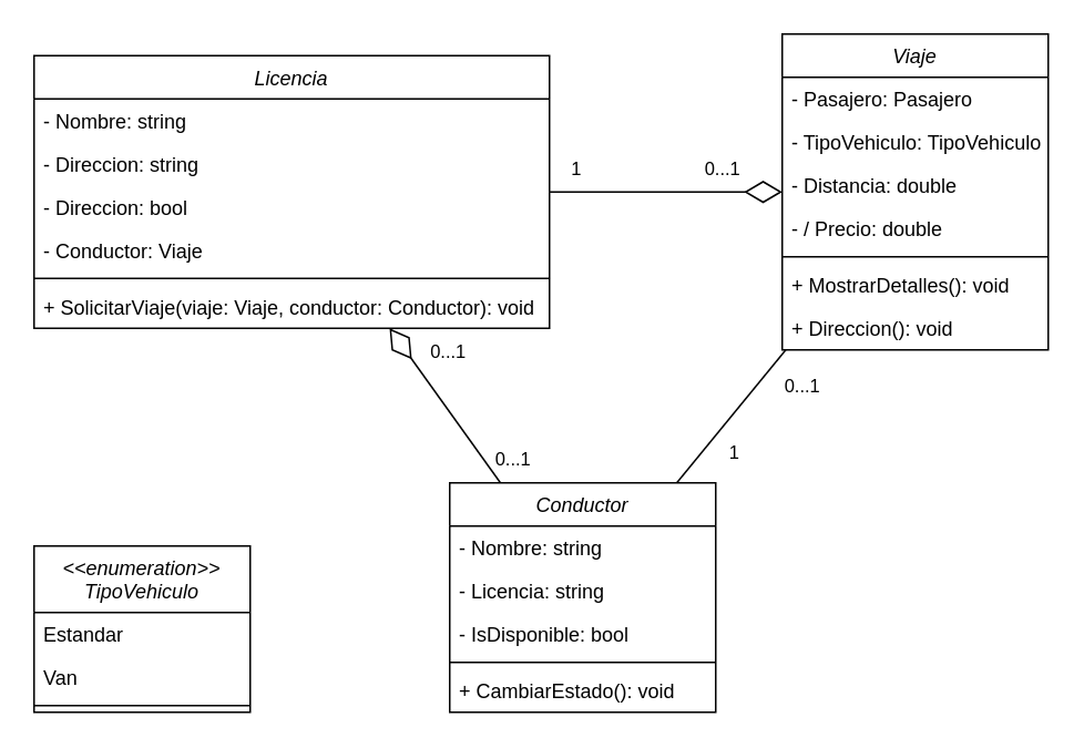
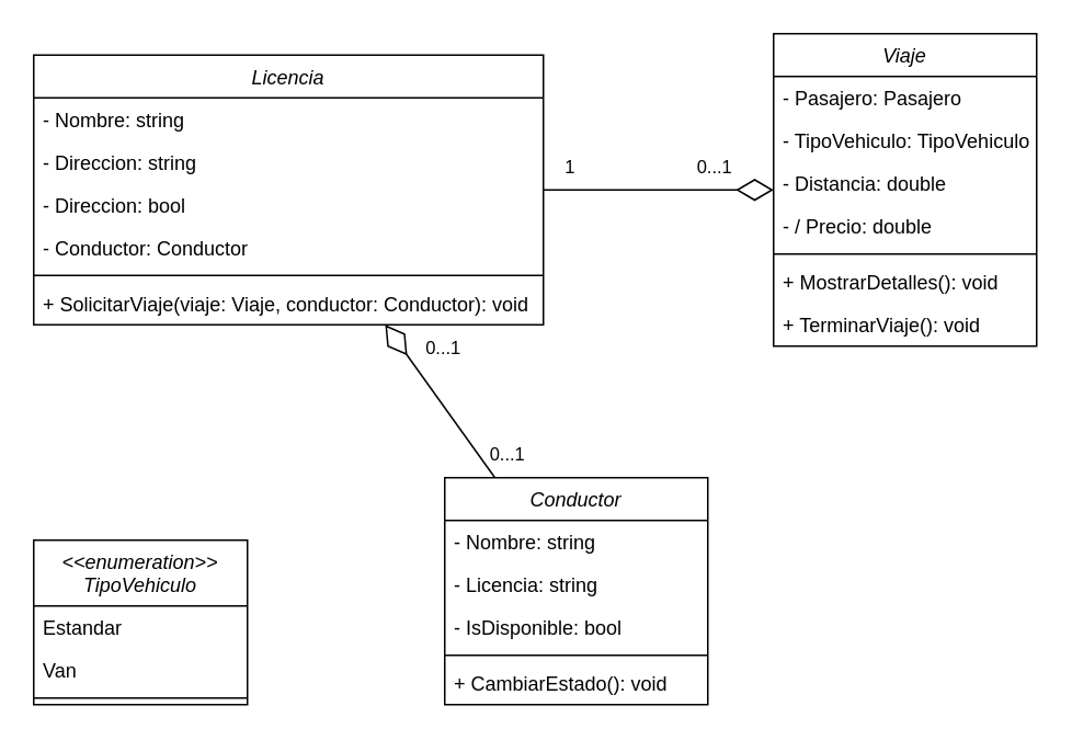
  <mxCell id="0" />
  <mxCell id="1" parent="0" />
  <mxCell id="2" value="Conductor" style="swimlane;fontStyle=2;align=center;verticalAlign=top;childLayout=stackLayout;horizontal=1;startSize=26;horizontalStack=0;resizeParent=1;resizeLast=0;collapsible=1;marginBottom=0;rounded=0;shadow=0;strokeWidth=1;" parent="1" vertex="1"><mxGeometry x="270" y="290" width="160" height="138" as="geometry"><mxRectangle x="230" y="140" width="160" height="26" as="alternateBounds" /></mxGeometry></mxCell>
  <mxCell id="3" value="- Nombre: string" style="text;align=left;verticalAlign=top;spacingLeft=4;spacingRight=4;overflow=hidden;rotatable=0;points=[[0,0.5],[1,0.5]];portConstraint=eastwest;" parent="2" vertex="1"><mxGeometry y="26" width="160" height="26" as="geometry" /></mxCell>
  <mxCell id="4" value="- Licencia: string" style="text;align=left;verticalAlign=top;spacingLeft=4;spacingRight=4;overflow=hidden;rotatable=0;points=[[0,0.5],[1,0.5]];portConstraint=eastwest;" parent="2" vertex="1"><mxGeometry y="52" width="160" height="26" as="geometry" /></mxCell>
  <mxCell id="5" value="- IsDisponible: bool" style="text;align=left;verticalAlign=top;spacingLeft=4;spacingRight=4;overflow=hidden;rotatable=0;points=[[0,0.5],[1,0.5]];portConstraint=eastwest;" parent="2" vertex="1"><mxGeometry y="78" width="160" height="26" as="geometry" /></mxCell>
  <mxCell id="6" value="" style="line;html=1;strokeWidth=1;align=left;verticalAlign=middle;spacingTop=-1;spacingLeft=3;spacingRight=3;rotatable=0;labelPosition=right;points=[];portConstraint=eastwest;" parent="2" vertex="1"><mxGeometry y="104" width="160" height="8" as="geometry" /></mxCell>
  <mxCell id="7" value="+ CambiarEstado(): void" style="text;align=left;verticalAlign=top;spacingLeft=4;spacingRight=4;overflow=hidden;rotatable=0;points=[[0,0.5],[1,0.5]];portConstraint=eastwest;" parent="2" vertex="1"><mxGeometry y="112" width="160" height="26" as="geometry" /></mxCell>
  <mxCell id="8" value="Licencia" style="swimlane;fontStyle=2;align=center;verticalAlign=top;childLayout=stackLayout;horizontal=1;startSize=26;horizontalStack=0;resizeParent=1;resizeLast=0;collapsible=1;marginBottom=0;rounded=0;shadow=0;strokeWidth=1;" parent="1" vertex="1"><mxGeometry x="20" y="33" width="310" height="164" as="geometry"><mxRectangle x="230" y="140" width="160" height="26" as="alternateBounds" /></mxGeometry></mxCell>
  <mxCell id="9" value="- Nombre: string" style="text;align=left;verticalAlign=top;spacingLeft=4;spacingRight=4;overflow=hidden;rotatable=0;points=[[0,0.5],[1,0.5]];portConstraint=eastwest;" parent="8" vertex="1"><mxGeometry y="26" width="310" height="26" as="geometry" /></mxCell>
  <mxCell id="10" value="- Direccion: string" style="text;align=left;verticalAlign=top;spacingLeft=4;spacingRight=4;overflow=hidden;rotatable=0;points=[[0,0.5],[1,0.5]];portConstraint=eastwest;" parent="8" vertex="1"><mxGeometry y="52" width="310" height="26" as="geometry" /></mxCell>
  <mxCell id="11" value="- Direccion: bool" style="text;align=left;verticalAlign=top;spacingLeft=4;spacingRight=4;overflow=hidden;rotatable=0;points=[[0,0.5],[1,0.5]];portConstraint=eastwest;" parent="8" vertex="1"><mxGeometry y="78" width="310" height="26" as="geometry" /></mxCell>
- <mxCell id="12" value="- Conductor: Viaje" style="text;align=left;verticalAlign=top;spacingLeft=4;spacingRight=4;overflow=hidden;rotatable=0;points=[[0,0.5],[1,0.5]];portConstraint=eastwest;" parent="8" vertex="1"><mxGeometry y="104" width="310" height="26" as="geometry" /></mxCell>
+ <mxCell id="12" value="- Conductor: Conductor" style="text;align=left;verticalAlign=top;spacingLeft=4;spacingRight=4;overflow=hidden;rotatable=0;points=[[0,0.5],[1,0.5]];portConstraint=eastwest;" parent="8" vertex="1"><mxGeometry y="104" width="310" height="26" as="geometry" /></mxCell>
  <mxCell id="13" value="" style="line;html=1;strokeWidth=1;align=left;verticalAlign=middle;spacingTop=-1;spacingLeft=3;spacingRight=3;rotatable=0;labelPosition=right;points=[];portConstraint=eastwest;" parent="8" vertex="1"><mxGeometry y="130" width="310" height="8" as="geometry" /></mxCell>
  <mxCell id="14" value="+ SolicitarViaje(viaje: Viaje, conductor: Conductor): void" style="text;align=left;verticalAlign=top;spacingLeft=4;spacingRight=4;overflow=hidden;rotatable=0;points=[[0,0.5],[1,0.5]];portConstraint=eastwest;" parent="8" vertex="1"><mxGeometry y="138" width="310" height="26" as="geometry" /></mxCell>
  <mxCell id="15" value="Viaje" style="swimlane;fontStyle=2;align=center;verticalAlign=top;childLayout=stackLayout;horizontal=1;startSize=26;horizontalStack=0;resizeParent=1;resizeLast=0;collapsible=1;marginBottom=0;rounded=0;shadow=0;strokeWidth=1;" parent="1" vertex="1"><mxGeometry x="470" y="20" width="160" height="190" as="geometry"><mxRectangle x="230" y="140" width="160" height="26" as="alternateBounds" /></mxGeometry></mxCell>
  <mxCell id="16" value="- Pasajero: Pasajero" style="text;align=left;verticalAlign=top;spacingLeft=4;spacingRight=4;overflow=hidden;rotatable=0;points=[[0,0.5],[1,0.5]];portConstraint=eastwest;" parent="15" vertex="1"><mxGeometry y="26" width="160" height="26" as="geometry" /></mxCell>
  <mxCell id="17" value="- TipoVehiculo: TipoVehiculo" style="text;align=left;verticalAlign=top;spacingLeft=4;spacingRight=4;overflow=hidden;rotatable=0;points=[[0,0.5],[1,0.5]];portConstraint=eastwest;" parent="15" vertex="1"><mxGeometry y="52" width="160" height="26" as="geometry" /></mxCell>
  <mxCell id="18" value="- Distancia: double" style="text;align=left;verticalAlign=top;spacingLeft=4;spacingRight=4;overflow=hidden;rotatable=0;points=[[0,0.5],[1,0.5]];portConstraint=eastwest;" parent="15" vertex="1"><mxGeometry y="78" width="160" height="26" as="geometry" /></mxCell>
  <mxCell id="19" value="- / Precio: double" style="text;align=left;verticalAlign=top;spacingLeft=4;spacingRight=4;overflow=hidden;rotatable=0;points=[[0,0.5],[1,0.5]];portConstraint=eastwest;" parent="15" vertex="1"><mxGeometry y="104" width="160" height="26" as="geometry" /></mxCell>
  <mxCell id="20" value="" style="line;html=1;strokeWidth=1;align=left;verticalAlign=middle;spacingTop=-1;spacingLeft=3;spacingRight=3;rotatable=0;labelPosition=right;points=[];portConstraint=eastwest;" parent="15" vertex="1"><mxGeometry y="130" width="160" height="8" as="geometry" /></mxCell>
  <mxCell id="21" value="+ MostrarDetalles(): void" style="text;align=left;verticalAlign=top;spacingLeft=4;spacingRight=4;overflow=hidden;rotatable=0;points=[[0,0.5],[1,0.5]];portConstraint=eastwest;" parent="15" vertex="1"><mxGeometry y="138" width="160" height="26" as="geometry" /></mxCell>
- <mxCell id="22" value="+ Direccion(): void" style="text;align=left;verticalAlign=top;spacingLeft=4;spacingRight=4;overflow=hidden;rotatable=0;points=[[0,0.5],[1,0.5]];portConstraint=eastwest;" parent="15" vertex="1"><mxGeometry y="164" width="160" height="26" as="geometry" /></mxCell>
+ <mxCell id="22" value="+ TerminarViaje(): void" style="text;align=left;verticalAlign=top;spacingLeft=4;spacingRight=4;overflow=hidden;rotatable=0;points=[[0,0.5],[1,0.5]];portConstraint=eastwest;" parent="15" vertex="1"><mxGeometry y="164" width="160" height="26" as="geometry" /></mxCell>
  <mxCell id="23" value="&lt;&lt;enumeration&gt;&gt;&#10;TipoVehiculo" style="swimlane;fontStyle=2;align=center;verticalAlign=top;childLayout=stackLayout;horizontal=1;startSize=40;horizontalStack=0;resizeParent=1;resizeLast=0;collapsible=1;marginBottom=0;rounded=0;shadow=0;strokeWidth=1;" parent="1" vertex="1"><mxGeometry x="20" y="328" width="130" height="100" as="geometry"><mxRectangle x="230" y="140" width="160" height="26" as="alternateBounds" /></mxGeometry></mxCell>
  <mxCell id="24" value="Estandar&#10;" style="text;align=left;verticalAlign=top;spacingLeft=4;spacingRight=4;overflow=hidden;rotatable=0;points=[[0,0.5],[1,0.5]];portConstraint=eastwest;" parent="23" vertex="1"><mxGeometry y="40" width="130" height="26" as="geometry" /></mxCell>
  <mxCell id="25" value="Van" style="text;align=left;verticalAlign=top;spacingLeft=4;spacingRight=4;overflow=hidden;rotatable=0;points=[[0,0.5],[1,0.5]];portConstraint=eastwest;" parent="23" vertex="1"><mxGeometry y="66" width="130" height="26" as="geometry" /></mxCell>
  <mxCell id="26" value="" style="line;html=1;strokeWidth=1;align=left;verticalAlign=middle;spacingTop=-1;spacingLeft=3;spacingRight=3;rotatable=0;labelPosition=right;points=[];portConstraint=eastwest;" parent="23" vertex="1"><mxGeometry y="92" width="130" height="8" as="geometry" /></mxCell>
  <mxCell id="27" value="" style="endArrow=diamondThin;html=1;rounded=0;endFill=0;endSize=20;startArrow=none;startFill=0;startSize=20;" parent="1" source="8" target="15" edge="1"><mxGeometry width="50" height="50" relative="1" as="geometry"><mxPoint x="270" y="174" as="sourcePoint" /><mxPoint x="320" y="124" as="targetPoint" /></mxGeometry></mxCell>
  <mxCell id="28" value="1" style="edgeLabel;html=1;align=center;verticalAlign=middle;resizable=0;points=[];" parent="27" vertex="1" connectable="0"><mxGeometry x="-0.636" relative="1" as="geometry"><mxPoint x="-10" y="-15" as="offset" /></mxGeometry></mxCell>
  <mxCell id="29" value="0...1" style="edgeLabel;html=1;align=center;verticalAlign=middle;resizable=0;points=[];" parent="27" vertex="1" connectable="0"><mxGeometry x="0.521" y="-1" relative="1" as="geometry"><mxPoint x="-3" y="-16" as="offset" /></mxGeometry></mxCell>
  <mxCell id="30" value="" style="endArrow=diamondThin;html=1;rounded=0;startArrow=none;startFill=0;startSize=20;endFill=0;endSize=20;" parent="1" source="2" target="8" edge="1"><mxGeometry width="50" height="50" relative="1" as="geometry"><mxPoint x="260" y="254" as="sourcePoint" /><mxPoint x="310" y="204" as="targetPoint" /></mxGeometry></mxCell>
  <mxCell id="31" value="0...1" style="edgeLabel;html=1;align=center;verticalAlign=middle;resizable=0;points=[];" parent="30" vertex="1" connectable="0"><mxGeometry x="-0.742" y="-4" relative="1" as="geometry"><mxPoint x="12" as="offset" /></mxGeometry></mxCell>
  <mxCell id="32" value="0...1" style="edgeLabel;html=1;align=center;verticalAlign=middle;resizable=0;points=[];" parent="30" vertex="1" connectable="0"><mxGeometry x="0.717" relative="1" as="geometry"><mxPoint x="25" as="offset" /></mxGeometry></mxCell>
- <mxCell id="33" value="" style="endArrow=none;html=1;rounded=0;endFill=0;endSize=20;" edge="1" parent="1" source="2" target="15"><mxGeometry width="50" height="50" relative="1" as="geometry"><mxPoint x="270" y="224" as="sourcePoint" /><mxPoint x="320" y="174" as="targetPoint" /></mxGeometry></mxCell>
- <mxCell id="34" value="0...1" style="edgeLabel;html=1;align=center;verticalAlign=middle;resizable=0;points=[];" vertex="1" connectable="0" parent="33"><mxGeometry x="0.651" relative="1" as="geometry"><mxPoint x="21" y="7" as="offset" /></mxGeometry></mxCell>
- <mxCell id="35" value="1" style="edgeLabel;html=1;align=center;verticalAlign=middle;resizable=0;points=[];" vertex="1" connectable="0" parent="33"><mxGeometry x="-0.514" y="-1" relative="1" as="geometry"><mxPoint x="17" as="offset" /></mxGeometry></mxCell>
